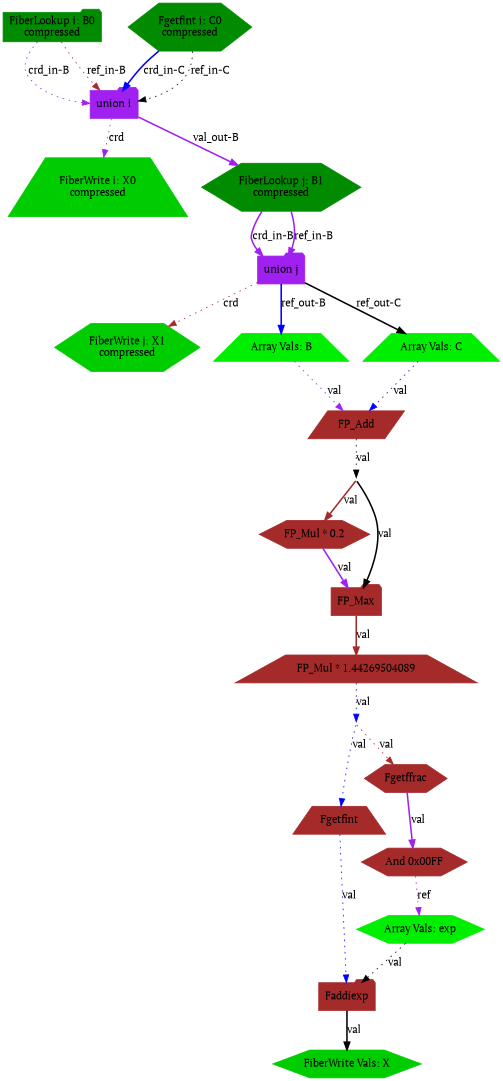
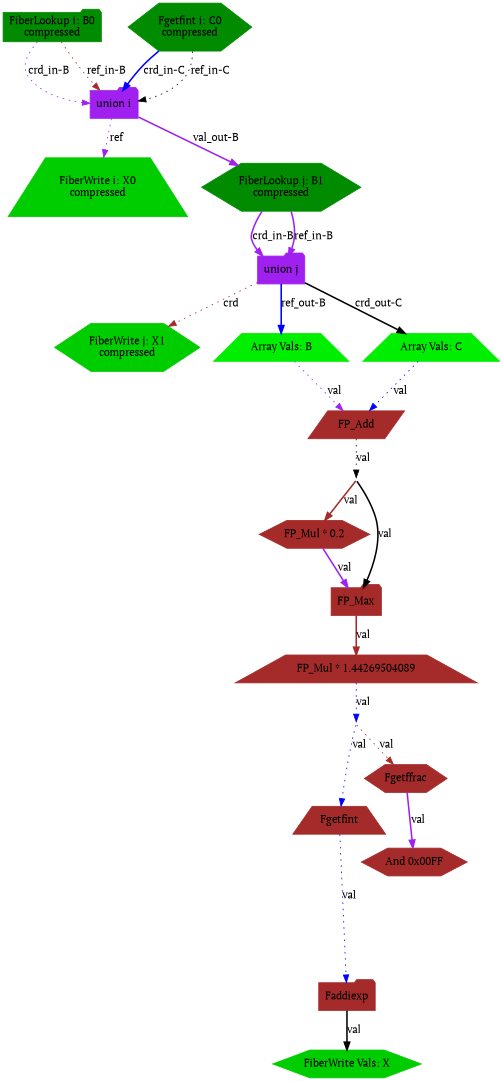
  digraph {
    fontname="PT Serif"
    node [color=brown fontname="PT Serif" shape=hexagon style=filled type=fiberlookup]
    edge [color=purple fontname="PT Serif" style=dotted type=val]
    n1 [color=green4 format=compressed index=i label="FiberLookup i: B0\ncompressed" root=true shape=folder src=true tensor=B]
    n2 [color=purple index=i label="union i" shape=folder type=union]
    n3 [color=green3 crdsize=B0_dim format=compressed index=i label="FiberWrite i: X0\ncompressed" segsize=2 shape=trapezium sink=true tensor=X type=fiberwrite]
    n4 [color=green4 format=compressed index=j label="FiberLookup j: B1\ncompressed" root=false src=true tensor=B]
    n5 [color=purple index=j label="union j" shape=folder type=union]
    n6 [color=green3 crdsize="B0_dim*B1_dim" format=compressed index=j label="FiberWrite j: X1\ncompressed" segsize="B0_dim+1" sink=true tensor=X type=fiberwrite]
    n7 [color=green2 label="Array Vals: B" shape=trapezium tensor=B type=arrayvals]
    n8 [color=green2 label="Array Vals: C" shape=trapezium tensor=C type=arrayvals]
    n9 [label=FP_Add shape=parallelogram type=fp_add]
    12 [shape=point style=invis type=broadcast color=""]
    n11 [label="FP_Mul * 0.2" rb_const=0.2 type=fp_mul]
    n12 [label=FP_Max shape=folder type=fp_max]
    n13 [label="FP_Mul * 1.44269504089" rb_const=1.44269504089 shape=trapezium type=fp_mul]
    16 [shape=point style=invis type=broadcast color=""]
    n15 [label=Fgetfint shape=trapezium type=fgetfint]
    n16 [label=Fgetffrac type=fgetffrac]
    n17 [label=Faddiexp shape=folder type=faddiexp]
    n18 [label="And 0x00FF" rb_const=255 type=and]
    n19 [color=green3 label="FiberWrite Vals: X" sink=true tensor=X type=fiberwrite]
-   n20 [color=green2 label="Array Vals: exp" tensor=exp type=arrayvals]
    n21 [color=green4 format=compressed index=i label="Fgetfint i: C0\ncompressed" root=true src=true tensor=C]
    n1 -> n2 [label="crd_in-B" type=crd]
    n1 -> n2 [color=brown label="ref_in-B" type=ref]
-   n2 -> n3 [label=crd type=crd]
+   n2 -> n3 [label=ref type=crd]
    n2 -> n4 [label="val_out-B" style=bold type=ref]
    n4 -> n5 [label="crd_in-B" style=bold type=crd]
    n4 -> n5 [label="ref_in-B" style=bold type=ref]
    n5 -> n6 [color=brown label=crd type=crd]
    n5 -> n7 [color=blue label="ref_out-B" style=bold type=ref]
-   n5 -> n8 [color=black label="ref_out-C" style=bold type=ref]
+   n5 -> n8 [color=black label="crd_out-C" style=bold type=ref]
    n7 -> n9 [label=val]
    n8 -> n9 [color=blue label=val]
    n9 -> 12 [color=black label=val]
    12 -> n11 [color=brown label=val style=bold]
    12 -> n12 [color=black label=val style=bold]
    n11 -> n12 [label=val style=bold]
    n12 -> n13 [color=brown label=val style=bold]
    n13 -> 16 [color=blue label=val]
    16 -> n15 [color=blue label=val]
    16 -> n16 [color=brown label=val]
    n15 -> n17 [color=blue label=val]
    n16 -> n18 [label=val style=bold]
    n17 -> n19 [color=black label=val style=bold]
-   n18 -> n20 [label=ref type=ref]
-   n20 -> n17 [color=black label=val]
    n21 -> n2 [color=blue label="crd_in-C" style=bold type=crd]
    n21 -> n2 [color=black label="ref_in-C" type=ref]
  }
